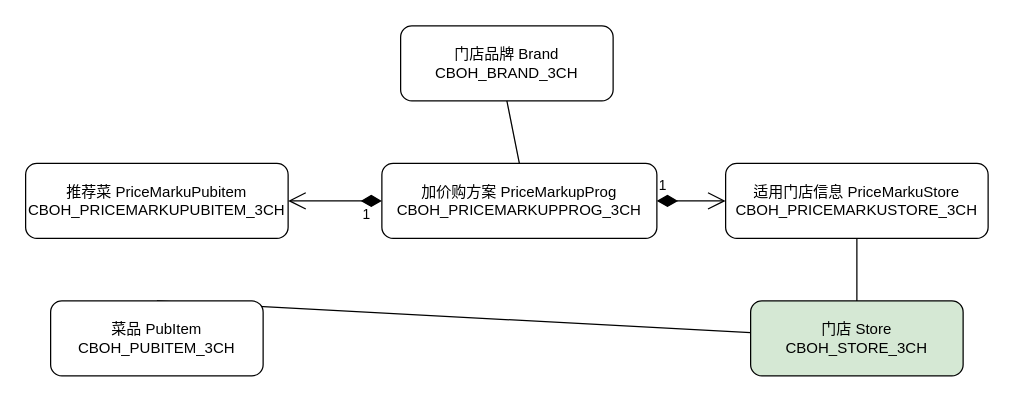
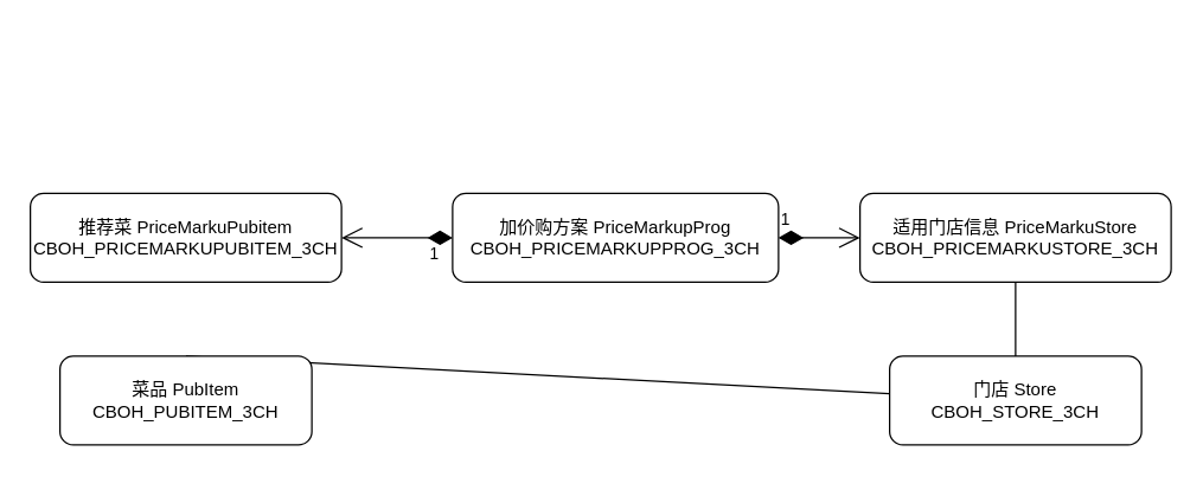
  <mxCell id="0" />
  <mxCell id="1" parent="0" />
- <mxCell id="2" value="门店品牌&amp;nbsp;Brand&lt;br&gt;CBOH_BRAND_3CH" style="rounded=1;whiteSpace=wrap;html=1;" vertex="1" parent="1"><mxGeometry x="320" y="20" width="170" height="60" as="geometry" /></mxCell>
  <mxCell id="3" value="加价购方案 PriceMarkupProg&lt;br&gt;CBOH_PRICEMARKUPPROG_3CH" style="rounded=1;whiteSpace=wrap;html=1;" vertex="1" parent="1"><mxGeometry x="305" y="130" width="220" height="60" as="geometry" /></mxCell>
  <mxCell id="4" value="推荐菜 PriceMarkuPubitem&lt;br&gt;CBOH_PRICEMARKUPUBITEM_3CH" style="rounded=1;whiteSpace=wrap;html=1;" vertex="1" parent="1"><mxGeometry x="20" y="130" width="210" height="60" as="geometry" /></mxCell>
  <mxCell id="5" value="" style="endArrow=none;html=1;exitX=0.5;exitY=0;exitDx=0;exitDy=0;" edge="1" parent="1" target="6" source="11"><mxGeometry width="50" height="50" relative="1" as="geometry"><mxPoint x="145" y="240" as="sourcePoint" /><mxPoint x="163" y="90" as="targetPoint" /></mxGeometry></mxCell>
- <mxCell id="6" value="门店 Store&lt;br&gt;CBOH_STORE_3CH" style="rounded=1;whiteSpace=wrap;html=1;fillColor=#d5e8d4;" vertex="1" parent="1"><mxGeometry x="600" y="240" width="170" height="60" as="geometry" /></mxCell>
+ <mxCell id="6" value="门店 Store&lt;br&gt;CBOH_STORE_3CH" style="rounded=1;whiteSpace=wrap;html=1;" vertex="1" parent="1"><mxGeometry x="600" y="240" width="170" height="60" as="geometry" /></mxCell>
  <mxCell id="7" value="" style="endArrow=none;html=1;entryX=0.5;entryY=1;entryDx=0;entryDy=0;" edge="1" parent="1" source="6" target="8"><mxGeometry width="50" height="50" relative="1" as="geometry"><mxPoint x="294" y="310" as="sourcePoint" /><mxPoint x="220" y="310" as="targetPoint" /><Array as="points" /></mxGeometry></mxCell>
  <mxCell id="8" value="适用门店信息 PriceMarkuStore&lt;br&gt;CBOH_PRICEMARKUSTORE_3CH" style="rounded=1;whiteSpace=wrap;html=1;" vertex="1" parent="1"><mxGeometry x="580" y="130" width="210" height="60" as="geometry" /></mxCell>
  <mxCell id="9" value="1" style="endArrow=open;html=1;endSize=12;startArrow=diamondThin;startSize=14;startFill=1;edgeStyle=orthogonalEdgeStyle;align=left;verticalAlign=bottom;entryX=0;entryY=0.5;entryDx=0;entryDy=0;exitX=1;exitY=0.5;exitDx=0;exitDy=0;" edge="1" parent="1" target="8" source="3"><mxGeometry x="-1" y="3" relative="1" as="geometry"><mxPoint x="520" y="160" as="sourcePoint" /><mxPoint x="570" y="159.6" as="targetPoint" /></mxGeometry></mxCell>
  <mxCell id="10" value="1" style="endArrow=open;html=1;endSize=12;startArrow=diamondThin;startSize=14;startFill=1;edgeStyle=orthogonalEdgeStyle;align=left;verticalAlign=bottom;entryX=1;entryY=0.5;entryDx=0;entryDy=0;exitX=0;exitY=0.5;exitDx=0;exitDy=0;" edge="1" parent="1" target="4" source="3"><mxGeometry x="-0.538" y="20" relative="1" as="geometry"><mxPoint x="290" y="160" as="sourcePoint" /><mxPoint x="590" y="170" as="targetPoint" /><mxPoint as="offset" /></mxGeometry></mxCell>
  <mxCell id="11" value="菜品 PubItem&lt;br&gt;CBOH_PUBITEM_3CH" style="rounded=1;whiteSpace=wrap;html=1;" vertex="1" parent="1"><mxGeometry x="40" y="240" width="170" height="60" as="geometry" /></mxCell>
- <mxCell id="12" value="" style="endArrow=none;html=1;entryX=0.5;entryY=1;entryDx=0;entryDy=0;exitX=0.5;exitY=0;exitDx=0;exitDy=0;" edge="1" parent="1" source="3" target="2"><mxGeometry width="50" height="50" relative="1" as="geometry"><mxPoint x="430" y="220" as="sourcePoint" /><mxPoint x="480" y="170" as="targetPoint" /></mxGeometry></mxCell>
